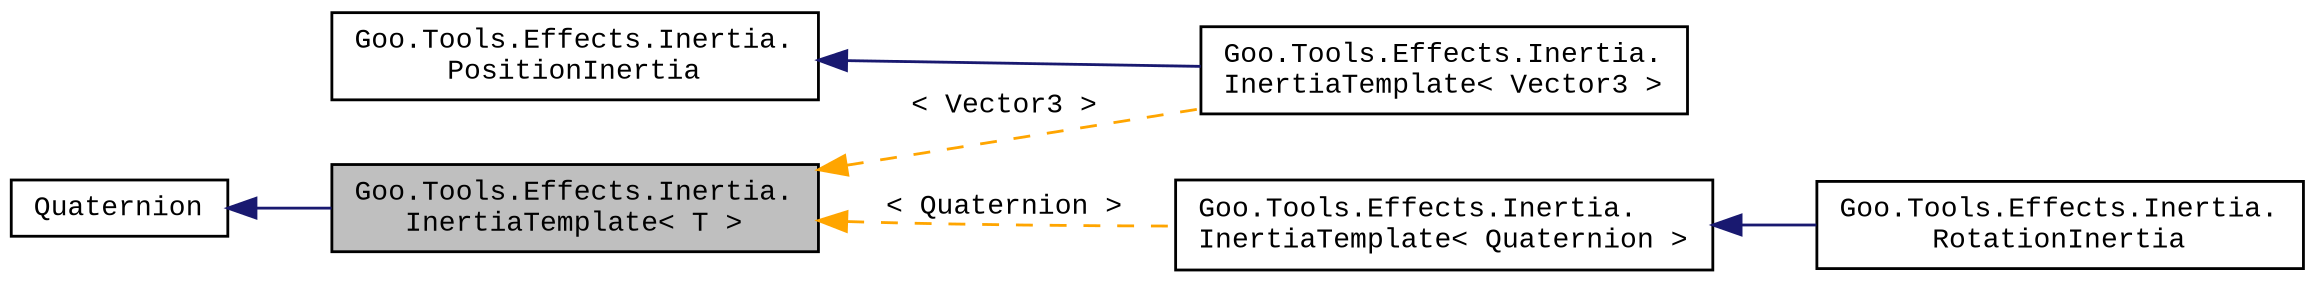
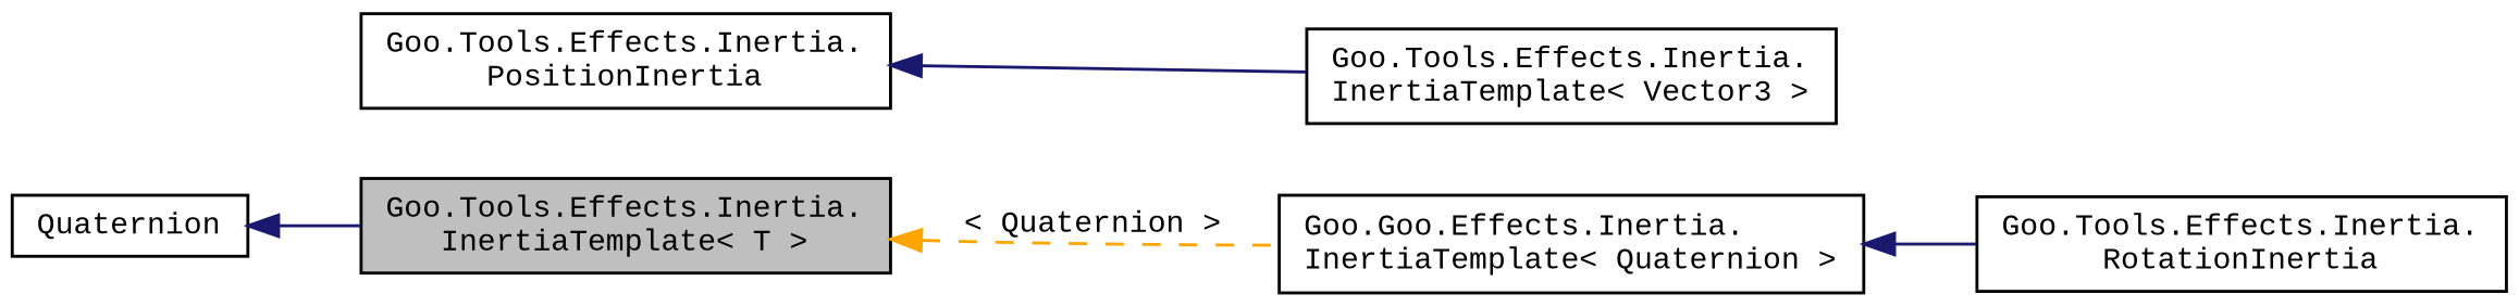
  digraph {
    fontname="Liberation Mono"
    rankdir=LR
    node [color=black fillcolor=white fontname="Liberation Mono" fontsize=10 shape=record style=filled]
    edge [color=midnightblue dir=back fontname="Liberation Mono" fontsize=10 labelfontname=Calibrii labelfontsize=10 style=solid]
    n1 [fillcolor=grey75 fontcolor=black height=0.2 label="Goo.Tools.Effects.Inertia.\lInertiaTemplate\< T \>" width=0.4]
    n2 [height=0.2 label="Goo.Tools.Effects.Inertia.\lInertiaTemplate\< Vector3 \>" width=0.4]
-   n3 [height=0.2 label="Goo.Tools.Effects.Inertia.\lInertiaTemplate\< Quaternion \>" width=0.4]
+   n3 [height=0.2 label="Goo.Goo.Effects.Inertia.\lInertiaTemplate\< Quaternion \>" width=0.4]
    n4 [height=0.2 label="Goo.Tools.Effects.Inertia.\lRotationInertia" width=0.4]
    n5 [height=0.2 label=Quaternion width=0.4]
    n6 [height=0.2 label="Goo.Tools.Effects.Inertia.\lPositionInertia" width=0.4]
-   n1 -> n2 [color=orange label=" \< Vector3 \>" style=dashed]
    n1 -> n3 [color=orange label=" \< Quaternion \>" style=dashed]
    n3 -> n4
    n5 -> n1
    n6 -> n2
  }
